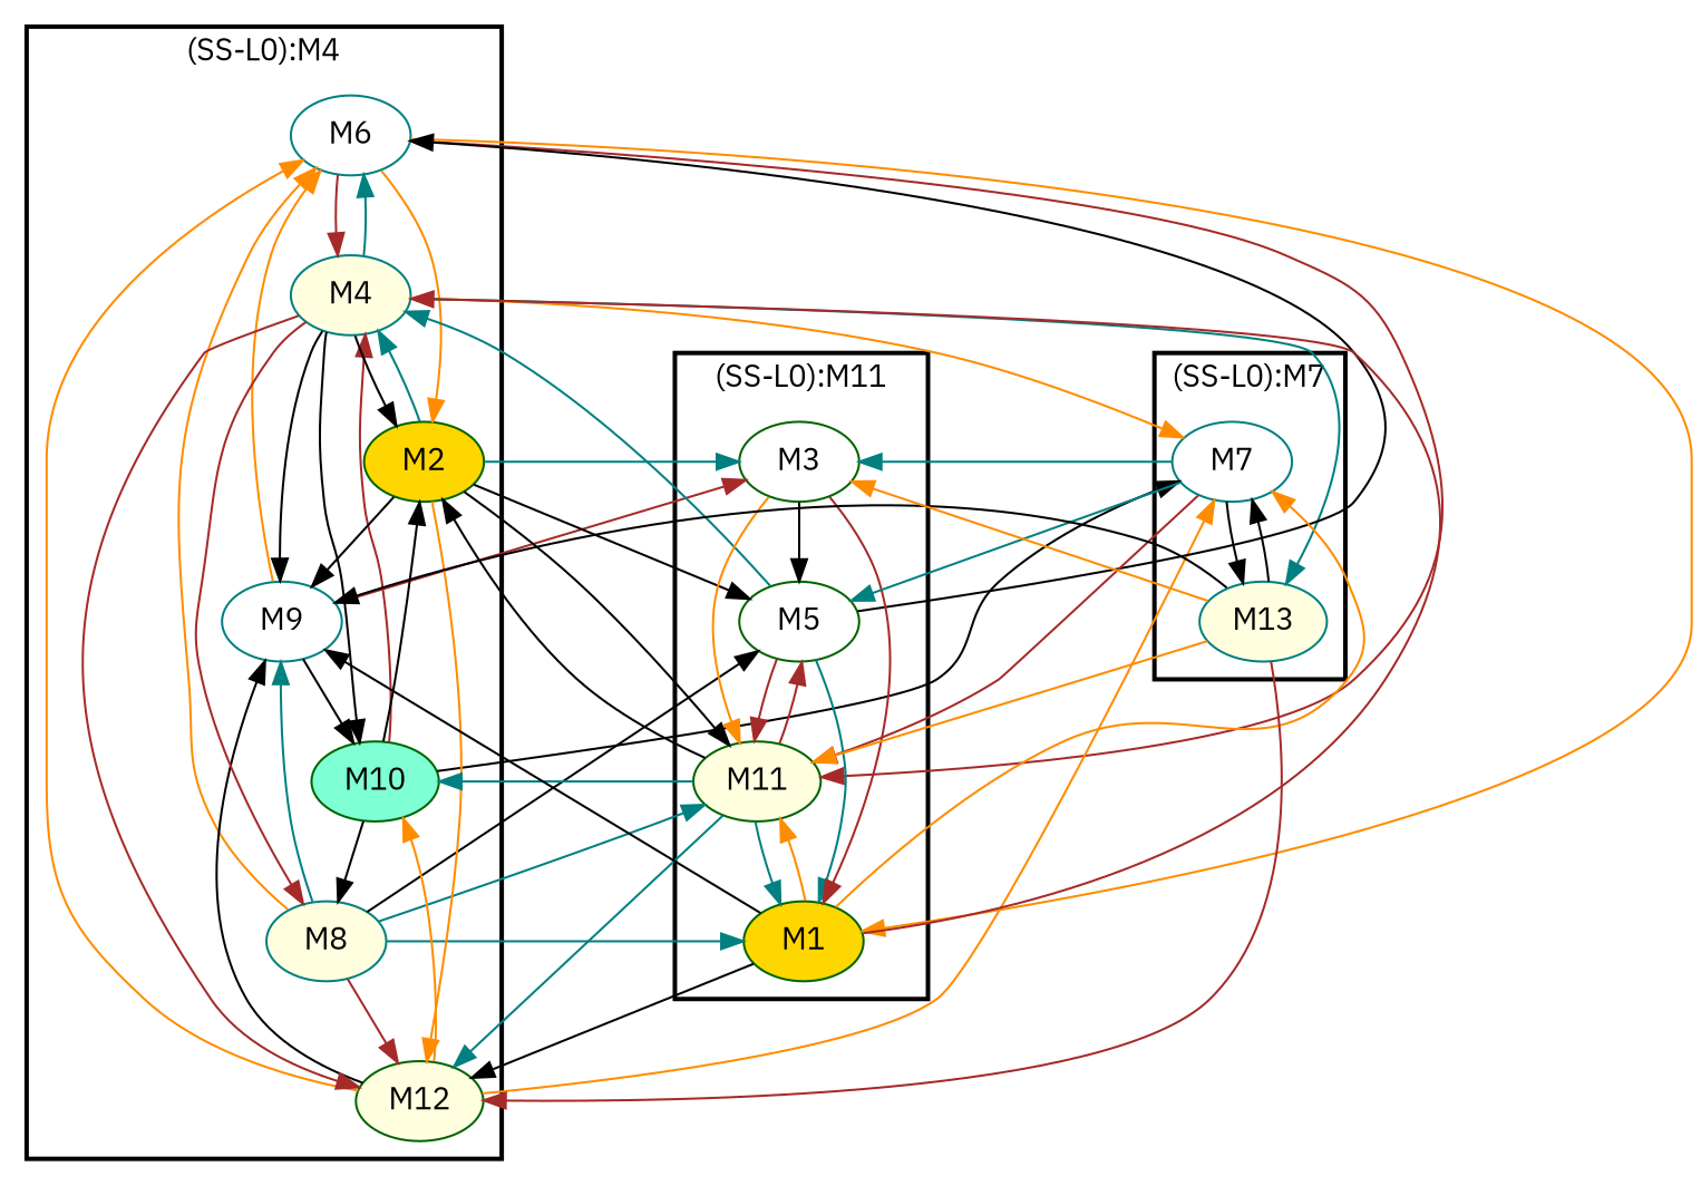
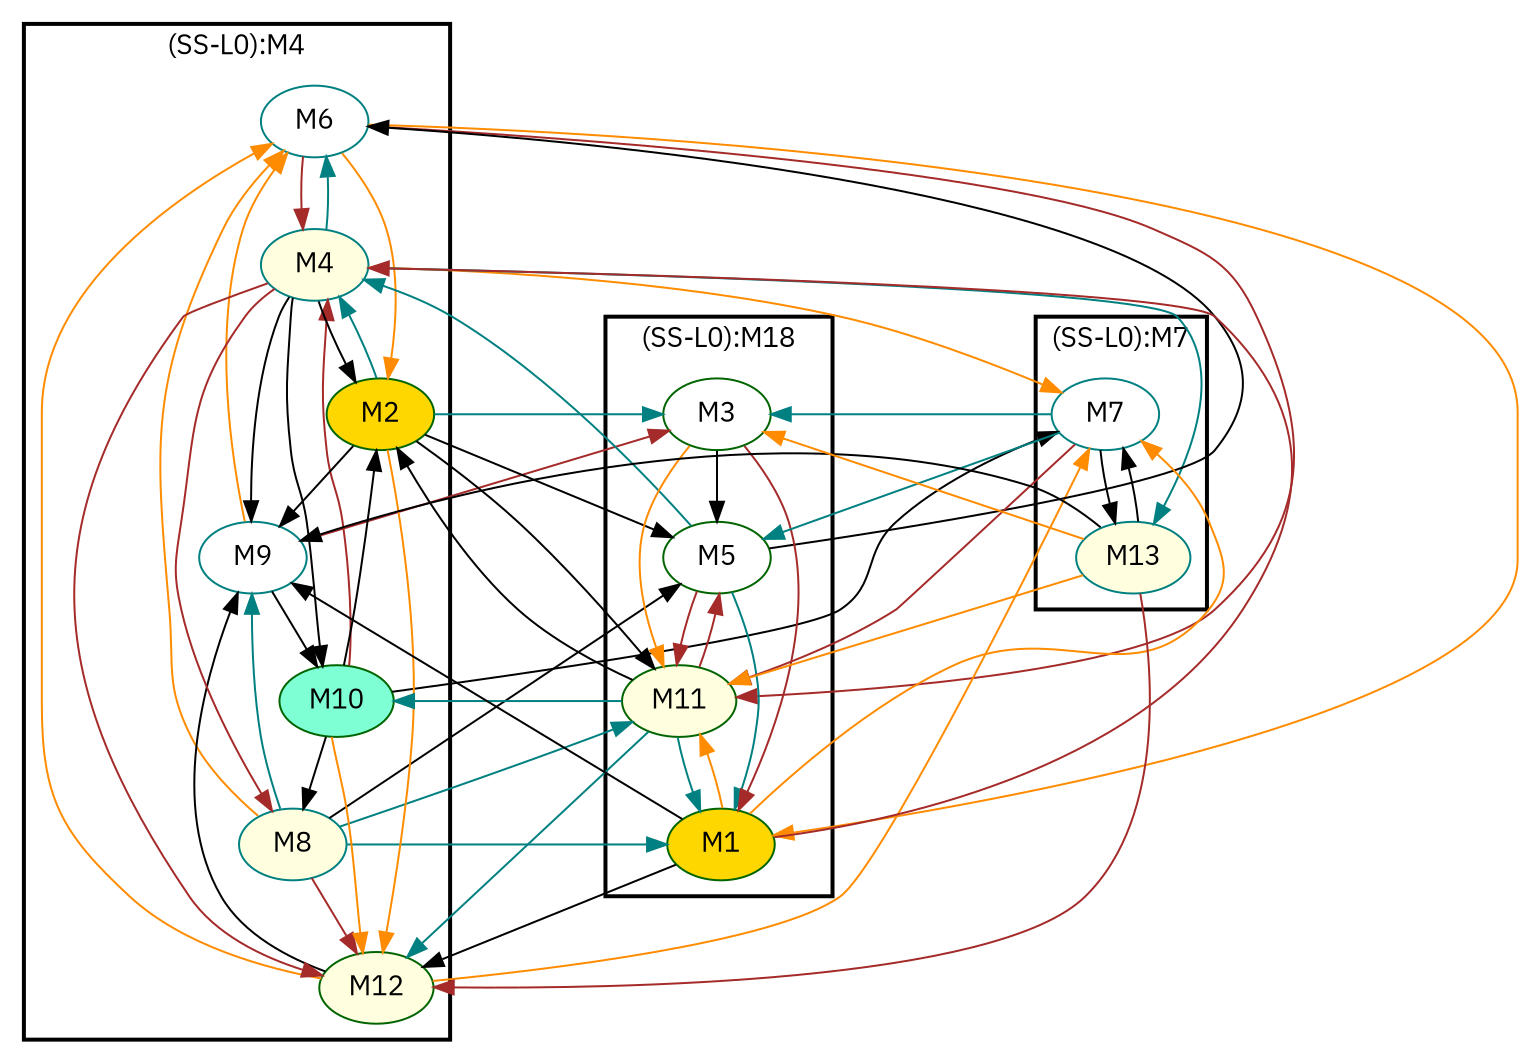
  digraph {
    fontname="IBM Plex Sans"
    node [color=darkgreen fillcolor=white fontcolor=black fontname="IBM Plex Sans" shape=ellipse style=filled]
    edge [color=black font=6 fontname="IBM Plex Sans"]
    n1 [color=teal label=M6]
    n2 [color=teal fillcolor=lightyellow label=M8]
    n3 [color=teal label=M9]
    n4 [fillcolor=aquamarine label=M10]
    n5 [fillcolor=lightyellow label=M12]
    n6 [color=teal fillcolor=lightyellow label=M4]
    n7 [fillcolor=gold label=M2]
    n8 [label=M5]
    n9 [fillcolor=lightyellow label=M11]
    n10 [label=M3]
    n11 [fillcolor=gold label=M1]
    n12 [color=teal label=M7]
    n13 [color=teal fillcolor=lightyellow label=M13]
    subgraph cluster_1 {
      color=black
      label="(SS-L0):M4"
      style=bold
      n1
      n2
      n3
      n4
      n5
      n6
      n7
    }
    subgraph cluster_2 {
      color=black
-     label="(SS-L0):M11"
+     label="(SS-L0):M18"
      style=bold
      n8
      n9
      n10
      n11
    }
    subgraph cluster_3 {
      color=black
      label="(SS-L0):M7"
      style=bold
      n12
      n13
    }
    n1 -> n6 [color=brown]
    n1 -> n7 [color=darkorange]
    n1 -> n9 [color=brown]
    n1 -> n11 [color=darkorange]
    n2 -> n1 [color=darkorange]
    n2 -> n3 [color=teal]
    n2 -> n5 [color=brown]
    n2 -> n8
    n2 -> n9 [color=teal]
    n2 -> n11 [color=teal]
    n3 -> n1 [color=darkorange]
    n3 -> n4
    n3 -> n10 [color=brown]
    n4 -> n2
-   n5 -> n4 [color=darkorange]
+   n4 -> n5 [color=darkorange]
    n4 -> n6 [color=brown]
    n4 -> n7
    n4 -> n12
    n5 -> n1 [color=darkorange]
    n5 -> n3
    n5 -> n12 [color=darkorange]
    n6 -> n1 [color=teal]
    n6 -> n2 [color=brown]
    n6 -> n3
    n6 -> n4
    n6 -> n5 [color=brown]
    n6 -> n7
    n6 -> n12 [color=darkorange]
    n6 -> n13 [color=teal]
    n7 -> n3
    n7 -> n5 [color=darkorange]
    n7 -> n6 [color=teal]
    n7 -> n8
    n7 -> n9
    n7 -> n10 [color=teal]
    n8 -> n1
    n8 -> n6 [color=teal]
    n8 -> n9 [color=brown]
    n8 -> n11 [color=teal]
    n9 -> n4 [color=teal]
    n9 -> n5 [color=teal]
    n9 -> n7
    n9 -> n8 [color=brown]
    n9 -> n11 [color=teal]
    n10 -> n8
    n10 -> n9 [color=darkorange]
    n10 -> n11 [color=brown]
    n11 -> n3
    n11 -> n5
    n11 -> n6 [color=brown]
    n11 -> n9 [color=darkorange]
    n11 -> n12 [color=darkorange]
    n12 -> n8 [color=teal]
    n12 -> n9 [color=brown]
    n12 -> n10 [color=teal]
    n12 -> n13
    n13 -> n3
    n13 -> n5 [color=brown]
    n13 -> n9 [color=darkorange]
    n13 -> n10 [color=darkorange]
    n13 -> n12
  }
